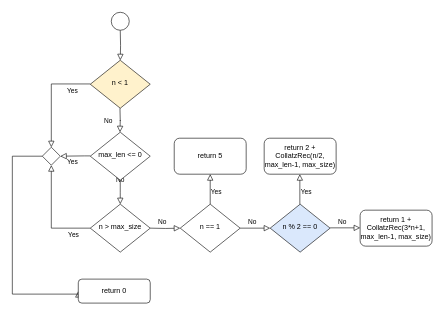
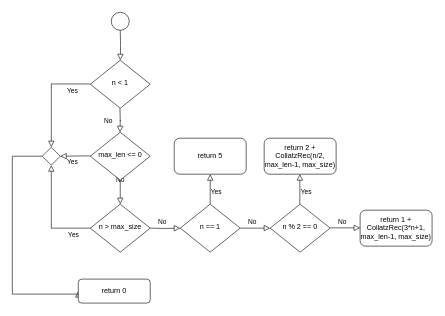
  <mxCell id="0" />
  <mxCell id="1" parent="0" />
  <mxCell id="2" value="" style="rounded=0;html=1;jettySize=auto;orthogonalLoop=1;fontSize=11;endArrow=block;endFill=0;endSize=8;strokeWidth=1;shadow=0;labelBackgroundColor=none;edgeStyle=orthogonalEdgeStyle;" parent="1" target="3" edge="1"><mxGeometry relative="1" as="geometry"><mxPoint x="200" y="50" as="sourcePoint" /></mxGeometry></mxCell>
- <mxCell id="3" value="n &amp;lt; 1" style="rhombus;whiteSpace=wrap;html=1;shadow=0;fontFamily=Helvetica;fontSize=12;align=center;strokeWidth=1;spacing=6;spacingTop=-4;fillColor=#fff2cc;" parent="1" vertex="1"><mxGeometry x="150" y="100" width="100" height="80" as="geometry" /></mxCell>
+ <mxCell id="3" value="n &amp;lt; 1" style="rhombus;whiteSpace=wrap;html=1;shadow=0;fontFamily=Helvetica;fontSize=12;align=center;strokeWidth=1;spacing=6;spacingTop=-4;" parent="1" vertex="1"><mxGeometry x="150" y="100" width="100" height="80" as="geometry" /></mxCell>
  <mxCell id="4" value="No" style="rounded=0;html=1;jettySize=auto;orthogonalLoop=1;fontSize=11;endArrow=block;endFill=0;endSize=8;strokeWidth=1;shadow=0;labelBackgroundColor=none;edgeStyle=orthogonalEdgeStyle;" parent="1" source="5" edge="1"><mxGeometry y="20" relative="1" as="geometry"><mxPoint as="offset" /><mxPoint x="200" y="340" as="targetPoint" /></mxGeometry></mxCell>
  <mxCell id="5" value="max_len &amp;lt;= 0" style="rhombus;whiteSpace=wrap;html=1;shadow=0;fontFamily=Helvetica;fontSize=12;align=center;strokeWidth=1;spacing=6;spacingTop=-4;" parent="1" vertex="1"><mxGeometry x="150" y="220" width="100" height="80" as="geometry" /></mxCell>
  <mxCell id="6" value="n &amp;gt; max_size" style="rhombus;whiteSpace=wrap;html=1;shadow=0;fontFamily=Helvetica;fontSize=12;align=center;strokeWidth=1;spacing=6;spacingTop=-4;" parent="1" vertex="1"><mxGeometry x="150" y="340" width="100" height="80" as="geometry" /></mxCell>
  <mxCell id="7" value="" style="rhombus;whiteSpace=wrap;html=1;" parent="1" vertex="1"><mxGeometry x="70" y="245" width="30" height="30" as="geometry" /></mxCell>
  <mxCell id="8" value="Yes" style="edgeStyle=orthogonalEdgeStyle;rounded=0;html=1;jettySize=auto;orthogonalLoop=1;fontSize=11;endArrow=block;endFill=0;endSize=8;strokeWidth=1;shadow=0;labelBackgroundColor=none;entryX=1;entryY=0.5;entryDx=0;entryDy=0;" parent="1" target="7" edge="1"><mxGeometry x="0.205" y="10" relative="1" as="geometry"><mxPoint as="offset" /><mxPoint x="150" y="259.5" as="sourcePoint" /><mxPoint x="200" y="259.5" as="targetPoint" /><Array as="points"><mxPoint x="140" y="260" /><mxPoint x="140" y="260" /></Array></mxGeometry></mxCell>
  <mxCell id="9" value="Yes" style="edgeStyle=orthogonalEdgeStyle;rounded=0;html=1;jettySize=auto;orthogonalLoop=1;fontSize=11;endArrow=block;endFill=0;endSize=8;strokeWidth=1;shadow=0;labelBackgroundColor=none;entryX=0.5;entryY=0;entryDx=0;entryDy=0;" parent="1" target="7" edge="1"><mxGeometry x="-0.648" y="11" relative="1" as="geometry"><mxPoint as="offset" /><mxPoint x="150" y="139.5" as="sourcePoint" /><mxPoint x="100" y="140" as="targetPoint" /><Array as="points"><mxPoint x="85" y="140" /></Array></mxGeometry></mxCell>
  <mxCell id="10" value="Yes" style="edgeStyle=orthogonalEdgeStyle;rounded=0;html=1;jettySize=auto;orthogonalLoop=1;fontSize=11;endArrow=block;endFill=0;endSize=8;strokeWidth=1;shadow=0;labelBackgroundColor=none;entryX=0.5;entryY=1;entryDx=0;entryDy=0;" parent="1" target="7" edge="1"><mxGeometry x="-0.666" y="11" relative="1" as="geometry"><mxPoint as="offset" /><mxPoint x="150" y="380" as="sourcePoint" /><mxPoint x="100" y="390" as="targetPoint" /><Array as="points"><mxPoint x="150" y="380" /><mxPoint x="85" y="380" /></Array></mxGeometry></mxCell>
  <mxCell id="11" value="No" style="rounded=0;html=1;jettySize=auto;orthogonalLoop=1;fontSize=11;endArrow=block;endFill=0;endSize=8;strokeWidth=1;shadow=0;labelBackgroundColor=none;edgeStyle=orthogonalEdgeStyle;" parent="1" edge="1"><mxGeometry y="20" relative="1" as="geometry"><mxPoint as="offset" /><mxPoint x="199.5" y="180" as="sourcePoint" /><mxPoint x="199.5" y="220" as="targetPoint" /></mxGeometry></mxCell>
  <mxCell id="12" value="" style="rounded=0;html=1;jettySize=auto;orthogonalLoop=1;fontSize=11;endArrow=block;endFill=0;endSize=8;strokeWidth=1;shadow=0;labelBackgroundColor=none;edgeStyle=orthogonalEdgeStyle;entryX=0;entryY=0.5;entryDx=0;entryDy=0;" parent="1" target="13" edge="1"><mxGeometry relative="1" as="geometry"><mxPoint x="70" y="260" as="sourcePoint" /><mxPoint x="130" y="490" as="targetPoint" /><Array as="points"><mxPoint x="20" y="260" /><mxPoint x="20" y="490" /></Array></mxGeometry></mxCell>
  <mxCell id="13" value="return 0" style="rounded=1;whiteSpace=wrap;html=1;fontSize=12;glass=0;strokeWidth=1;shadow=0;" parent="1" vertex="1"><mxGeometry x="130" y="465" width="120" height="40" as="geometry" /></mxCell>
  <mxCell id="14" value="" style="ellipse;whiteSpace=wrap;html=1;aspect=fixed;" parent="1" vertex="1"><mxGeometry x="185" y="20" width="30" height="30" as="geometry" /></mxCell>
  <mxCell id="15" value="No" style="rounded=0;html=1;jettySize=auto;orthogonalLoop=1;fontSize=11;endArrow=block;endFill=0;endSize=8;strokeWidth=1;shadow=0;labelBackgroundColor=none;edgeStyle=orthogonalEdgeStyle;entryX=0;entryY=0.5;entryDx=0;entryDy=0;" edge="1" parent="1" target="16"><mxGeometry x="-0.2" y="10" relative="1" as="geometry"><mxPoint as="offset" /><mxPoint x="310" y="380" as="targetPoint" /><mxPoint x="250" y="380" as="sourcePoint" /></mxGeometry></mxCell>
  <mxCell id="16" value="n == 1" style="rhombus;whiteSpace=wrap;html=1;shadow=0;fontFamily=Helvetica;fontSize=12;align=center;strokeWidth=1;spacing=6;spacingTop=-4;" vertex="1" parent="1"><mxGeometry x="300" y="340" width="100" height="80" as="geometry" /></mxCell>
  <mxCell id="17" value="No" style="rounded=0;html=1;jettySize=auto;orthogonalLoop=1;fontSize=11;endArrow=block;endFill=0;endSize=8;strokeWidth=1;shadow=0;labelBackgroundColor=none;edgeStyle=orthogonalEdgeStyle;" edge="1" parent="1"><mxGeometry x="-0.2" y="10" relative="1" as="geometry"><mxPoint as="offset" /><mxPoint x="450" y="380" as="targetPoint" /><mxPoint x="400" y="380" as="sourcePoint" /></mxGeometry></mxCell>
  <mxCell id="18" value="return 5" style="rounded=1;whiteSpace=wrap;html=1;" vertex="1" parent="1"><mxGeometry x="290" y="230" width="120" height="60" as="geometry" /></mxCell>
  <mxCell id="19" value="Yes" style="edgeStyle=orthogonalEdgeStyle;rounded=0;html=1;jettySize=auto;orthogonalLoop=1;fontSize=11;endArrow=block;endFill=0;endSize=8;strokeWidth=1;shadow=0;labelBackgroundColor=none;entryX=0.5;entryY=1;entryDx=0;entryDy=0;" edge="1" parent="1" target="18"><mxGeometry x="-0.2" y="-10" relative="1" as="geometry"><mxPoint as="offset" /><mxPoint x="350" y="340" as="sourcePoint" /><mxPoint x="400" y="310" as="targetPoint" /><Array as="points"><mxPoint x="350" y="300" /><mxPoint x="350" y="300" /></Array></mxGeometry></mxCell>
- <mxCell id="20" value="n % 2 == 0" style="rhombus;whiteSpace=wrap;html=1;shadow=0;fontFamily=Helvetica;fontSize=12;align=center;strokeWidth=1;spacing=6;spacingTop=-4;fillColor=#dae8fc;" vertex="1" parent="1"><mxGeometry x="450" y="340" width="100" height="80" as="geometry" /></mxCell>
+ <mxCell id="20" value="n % 2 == 0" style="rhombus;whiteSpace=wrap;html=1;shadow=0;fontFamily=Helvetica;fontSize=12;align=center;strokeWidth=1;spacing=6;spacingTop=-4;" vertex="1" parent="1"><mxGeometry x="450" y="340" width="100" height="80" as="geometry" /></mxCell>
  <mxCell id="21" value="Yes" style="edgeStyle=orthogonalEdgeStyle;rounded=0;html=1;jettySize=auto;orthogonalLoop=1;fontSize=11;endArrow=block;endFill=0;endSize=8;strokeWidth=1;shadow=0;labelBackgroundColor=none;entryX=0.5;entryY=1;entryDx=0;entryDy=0;" edge="1" parent="1"><mxGeometry x="-0.2" y="-10" relative="1" as="geometry"><mxPoint as="offset" /><mxPoint x="499.5" y="340" as="sourcePoint" /><mxPoint x="499.5" y="290" as="targetPoint" /><Array as="points"><mxPoint x="499.5" y="300" /><mxPoint x="499.5" y="300" /></Array></mxGeometry></mxCell>
  <mxCell id="22" value="return 2 + CollatzRec(n/2, max_len-1, max_size)" style="rounded=1;whiteSpace=wrap;html=1;" vertex="1" parent="1"><mxGeometry x="440" y="230" width="120" height="60" as="geometry" /></mxCell>
  <mxCell id="23" value="No" style="rounded=0;html=1;jettySize=auto;orthogonalLoop=1;fontSize=11;endArrow=block;endFill=0;endSize=8;strokeWidth=1;shadow=0;labelBackgroundColor=none;edgeStyle=orthogonalEdgeStyle;" edge="1" parent="1"><mxGeometry x="-0.2" y="10" relative="1" as="geometry"><mxPoint as="offset" /><mxPoint x="600" y="379.5" as="targetPoint" /><mxPoint x="550" y="379.5" as="sourcePoint" /></mxGeometry></mxCell>
  <mxCell id="24" value="return 1 + CollatzRec(3*n+1, max_len-1, max_size)" style="rounded=1;whiteSpace=wrap;html=1;" vertex="1" parent="1"><mxGeometry x="600" y="350" width="120" height="60" as="geometry" /></mxCell>
